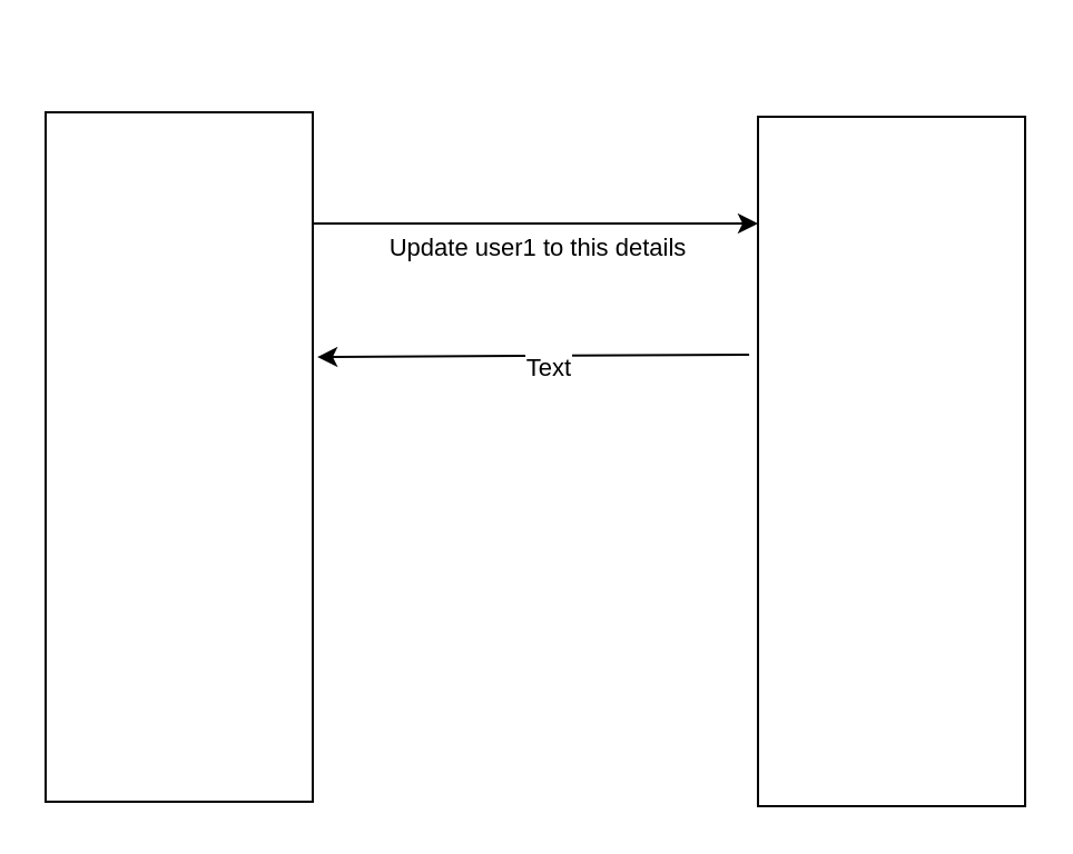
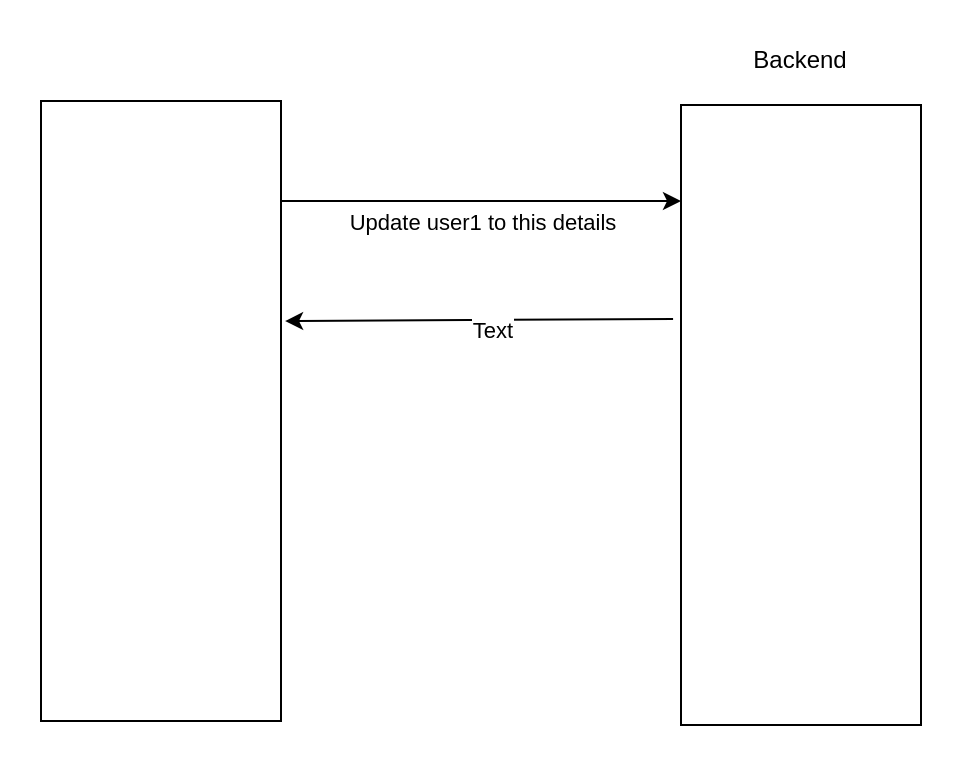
  <mxCell id="0" />
  <mxCell id="1" parent="0" />
  <mxCell id="2" style="edgeStyle=orthogonalEdgeStyle;rounded=0;orthogonalLoop=1;jettySize=auto;html=1;" edge="1" parent="1"><mxGeometry relative="1" as="geometry"><mxPoint x="340" y="100" as="targetPoint" /><mxPoint x="140" y="100" as="sourcePoint" /></mxGeometry></mxCell>
  <mxCell id="3" value="Update user1 to this details" style="edgeLabel;html=1;align=center;verticalAlign=middle;resizable=0;points=[];" vertex="1" connectable="0" parent="2"><mxGeometry x="-0.25" y="-3" relative="1" as="geometry"><mxPoint x="25" y="7" as="offset" /></mxGeometry></mxCell>
  <mxCell id="4" value="" style="rounded=0;whiteSpace=wrap;html=1;" vertex="1" parent="1"><mxGeometry x="20" y="50" width="120" height="310" as="geometry" /></mxCell>
  <mxCell id="5" value="" style="rounded=0;whiteSpace=wrap;html=1;" vertex="1" parent="1"><mxGeometry x="340" y="52" width="120" height="310" as="geometry" /></mxCell>
  <mxCell id="6" value="" style="endArrow=classic;html=1;exitX=-0.033;exitY=0.345;exitDx=0;exitDy=0;exitPerimeter=0;entryX=1.017;entryY=0.355;entryDx=0;entryDy=0;entryPerimeter=0;" edge="1" parent="1" source="5" target="4"><mxGeometry width="50" height="50" relative="1" as="geometry"><mxPoint x="170" y="210" as="sourcePoint" /><mxPoint x="220" y="160" as="targetPoint" /></mxGeometry></mxCell>
  <mxCell id="7" value="Text" style="edgeLabel;html=1;align=center;verticalAlign=middle;resizable=0;points=[];" vertex="1" connectable="0" parent="6"><mxGeometry x="-0.061" y="5" relative="1" as="geometry"><mxPoint as="offset" /></mxGeometry></mxCell>
+ <mxCell id="8" value="Backend" style="text;html=1;strokeColor=none;fillColor=none;align=center;verticalAlign=middle;whiteSpace=wrap;rounded=0;" vertex="1" parent="1"><mxGeometry x="380" y="20" width="40" height="20" as="geometry" /></mxCell>
